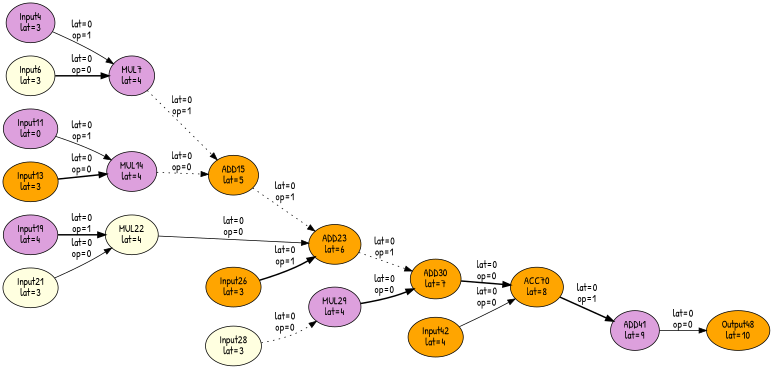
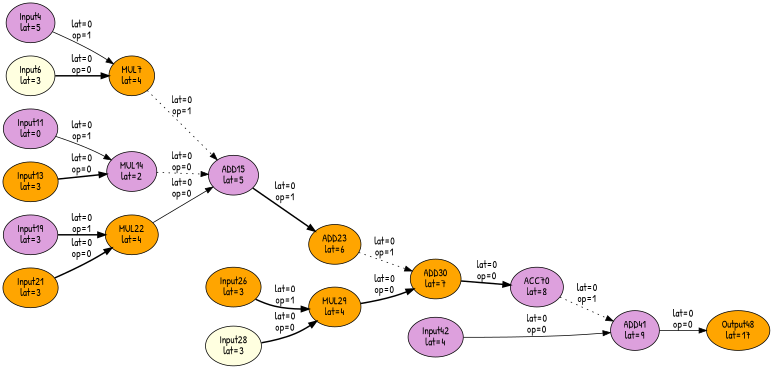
  digraph {
    fontname="Patrick Hand"
    rankdir=LR
    node [fillcolor=plum fontname="Patrick Hand" style=filled]
    edge [fontname="Patrick Hand" style=bold]
-   Input4 [label="\N\nlat=3"]
-   MUL7 [label="\N\nlat=4"]
-   ADD15 [fillcolor=orange label="\N\nlat=5"]
+   Input4 [label="\N\nlat=5"]
+   MUL7 [fillcolor=orange label="\N\nlat=4"]
+   ADD15 [label="\N\nlat=5"]
    Input6 [fillcolor=lightyellow label="\N\nlat=3"]
    ADD23 [fillcolor=orange label="\N\nlat=6"]
    Input11 [label="\N\nlat=0"]
-   MUL14 [label="\N\nlat=4"]
+   MUL14 [label="\N\nlat=2"]
    Input13 [fillcolor=orange label="\N\nlat=3"]
    ADD30 [fillcolor=orange label="\N\nlat=7"]
-   Input19 [label="\N\nlat=4"]
-   MUL22 [fillcolor=lightyellow label="\N\nlat=4"]
-   Input21 [fillcolor=lightyellow label="\N\nlat=3"]
-   ACC70 [fillcolor=orange label="\N\nlat=8"]
+   Input19 [label="\N\nlat=3"]
+   MUL22 [fillcolor=orange label="\N\nlat=4"]
+   Input21 [fillcolor=orange label="\N\nlat=3"]
+   ACC70 [label="\N\nlat=8"]
    Input26 [fillcolor=orange label="\N\nlat=3"]
-   MUL29 [label="\N\nlat=4"]
+   MUL29 [fillcolor=orange label="\N\nlat=4"]
    Input28 [fillcolor=lightyellow label="\N\nlat=3"]
    ADD41 [label="\N\nlat=9"]
-   Output48 [fillcolor=orange label="\N\nlat=10"]
-   Input42 [fillcolor=orange label="\N\nlat=4"]
+   Output48 [fillcolor=orange label="\N\nlat=17"]
+   Input42 [label="\N\nlat=4"]
    Input4 -> MUL7 [label="lat=0\nop=1" style=solid]
    MUL7 -> ADD15 [label="lat=0\nop=1" style=dotted]
-   ADD15 -> ADD23 [label="lat=0\nop=1" style=dotted]
+   ADD15 -> ADD23 [label="lat=0\nop=1"]
    Input6 -> MUL7 [label="lat=0\nop=0"]
    ADD23 -> ADD30 [label="lat=0\nop=1" style=dotted]
    Input11 -> MUL14 [label="lat=0\nop=1" style=solid]
    MUL14 -> ADD15 [label="lat=0\nop=0" style=dotted]
    Input13 -> MUL14 [label="lat=0\nop=0"]
    ADD30 -> ACC70 [label="lat=0\nop=0"]
    Input19 -> MUL22 [label="lat=0\nop=1"]
-   MUL22 -> ADD23 [label="lat=0\nop=0" style=solid]
-   Input21 -> MUL22 [label="lat=0\nop=0" style=solid]
-   ACC70 -> ADD41 [label="lat=0\nop=1"]
-   Input26 -> ADD23 [label="lat=0\nop=1"]
+   MUL22 -> ADD15 [label="lat=0\nop=0" style=solid]
+   Input21 -> MUL22 [label="lat=0\nop=0"]
+   ACC70 -> ADD41 [label="lat=0\nop=1" style=dotted]
+   Input26 -> MUL29 [label="lat=0\nop=1"]
    MUL29 -> ADD30 [label="lat=0\nop=0"]
-   Input28 -> MUL29 [label="lat=0\nop=0" style=dotted]
+   Input28 -> MUL29 [label="lat=0\nop=0"]
    ADD41 -> Output48 [label="lat=0\nop=0" style=solid]
-   Input42 -> ACC70 [label="lat=0\nop=0" style=solid]
+   Input42 -> ADD41 [label="lat=0\nop=0" style=solid]
  }
